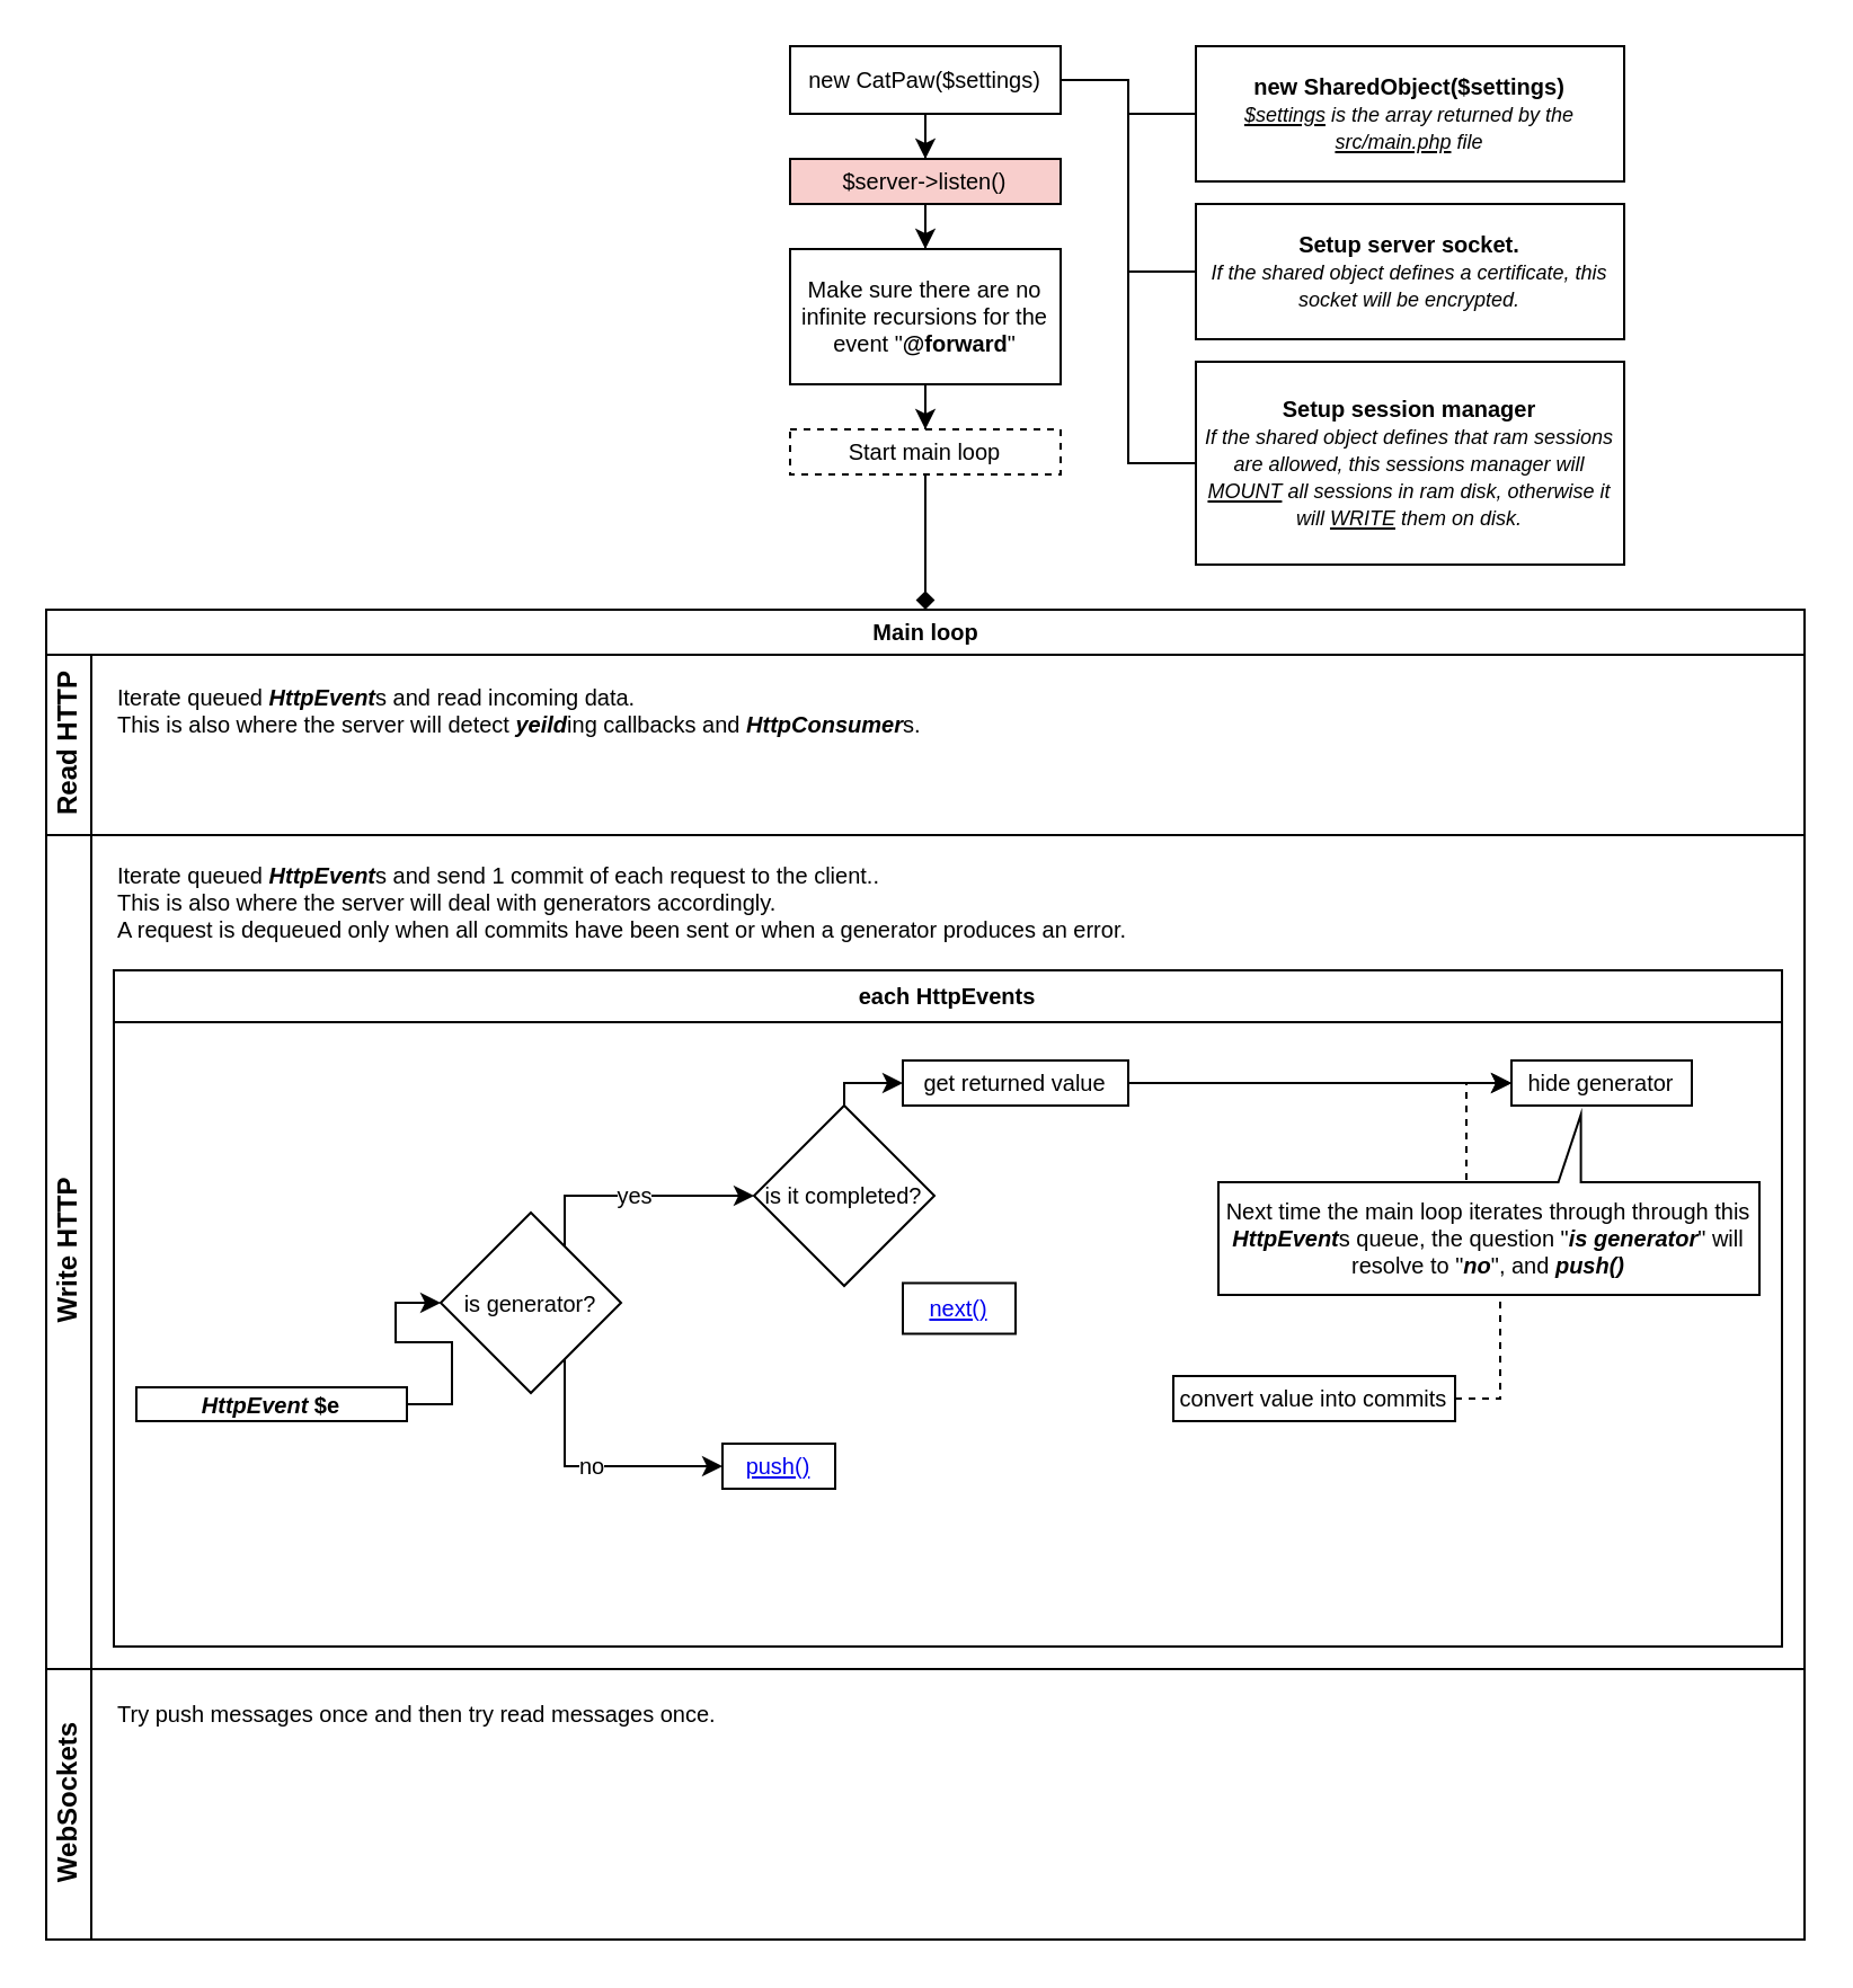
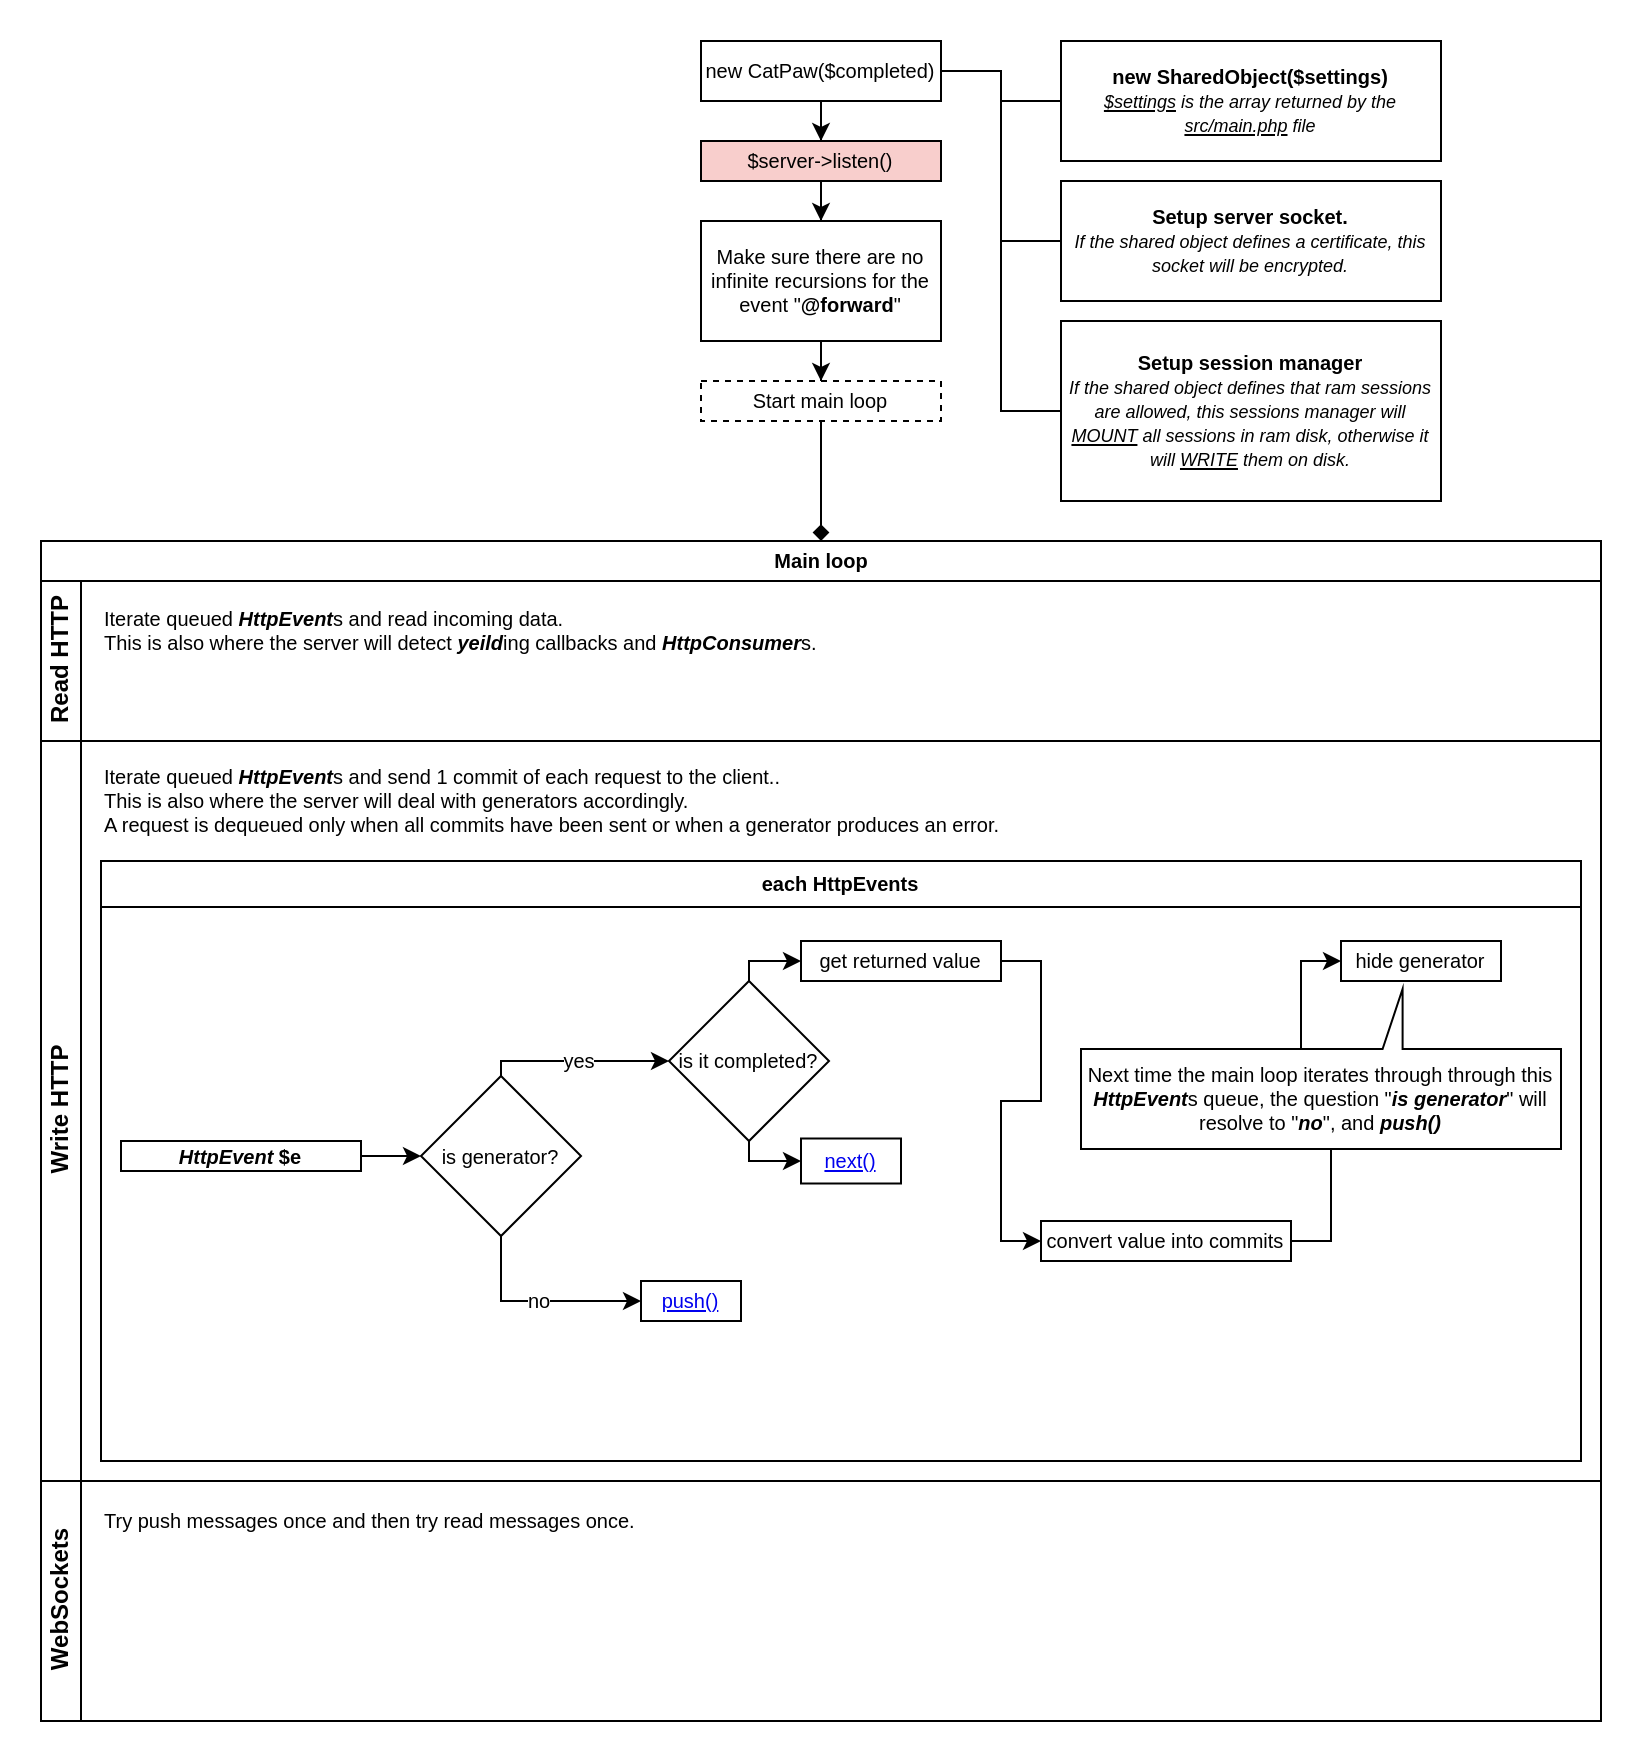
  <mxCell id="0" />
  <mxCell id="1" parent="0" />
  <mxCell id="2" style="edgeStyle=orthogonalEdgeStyle;rounded=0;orthogonalLoop=1;jettySize=auto;html=1;" edge="1" parent="1" source="5" target="8"><mxGeometry relative="1" as="geometry"><mxPoint x="414" y="120" as="targetPoint" /></mxGeometry></mxCell>
  <mxCell id="3" style="edgeStyle=orthogonalEdgeStyle;rounded=0;orthogonalLoop=1;jettySize=auto;html=1;entryX=0;entryY=0.5;entryDx=0;entryDy=0;fontSize=10;endArrow=none;endFill=0;" edge="1" parent="1" source="5" target="10"><mxGeometry relative="1" as="geometry" /></mxCell>
  <mxCell id="4" style="edgeStyle=orthogonalEdgeStyle;rounded=0;orthogonalLoop=1;jettySize=auto;html=1;entryX=0;entryY=0.5;entryDx=0;entryDy=0;fontSize=10;endArrow=none;endFill=0;" edge="1" parent="1" source="5" target="11"><mxGeometry relative="1" as="geometry" /></mxCell>
- <mxCell id="5" value="new CatPaw($settings)" style="rounded=0;whiteSpace=wrap;html=1;fontSize=10;" vertex="1" parent="1"><mxGeometry x="350" y="20" width="120" height="30" as="geometry" /></mxCell>
+ <mxCell id="5" value="new CatPaw($completed)" style="rounded=0;whiteSpace=wrap;html=1;fontSize=10;" vertex="1" parent="1"><mxGeometry x="350" y="20" width="120" height="30" as="geometry" /></mxCell>
  <mxCell id="6" style="edgeStyle=orthogonalEdgeStyle;rounded=0;orthogonalLoop=1;jettySize=auto;html=1;exitX=1;exitY=0.5;exitDx=0;exitDy=0;endArrow=none;endFill=0;" edge="1" parent="1" source="5" target="9"><mxGeometry relative="1" as="geometry"><mxPoint x="560" y="150" as="targetPoint" /><mxPoint x="480" y="50" as="sourcePoint" /></mxGeometry></mxCell>
  <mxCell id="7" style="edgeStyle=orthogonalEdgeStyle;rounded=0;orthogonalLoop=1;jettySize=auto;html=1;entryX=0.5;entryY=0;entryDx=0;entryDy=0;endArrow=classic;endFill=1;strokeColor=#000000;fontSize=10;" edge="1" parent="1" source="8" target="13"><mxGeometry relative="1" as="geometry" /></mxCell>
  <mxCell id="8" value="&lt;font style=&quot;font-size: 10px&quot;&gt;$server-&amp;gt;listen()&lt;/font&gt;" style="rounded=0;whiteSpace=wrap;html=1;fillColor=#f8cecc;" vertex="1" parent="1"><mxGeometry x="350" y="70" width="120" height="20" as="geometry" /></mxCell>
  <mxCell id="9" value="&lt;b&gt;new SharedObject($settings)&lt;/b&gt;&lt;br&gt;&lt;i&gt;&lt;font style=&quot;font-size: 9px&quot;&gt;&lt;u&gt;$settings&lt;/u&gt; is the array returned by the &lt;u&gt;src/main.php&lt;/u&gt;&amp;nbsp;file&lt;/font&gt;&lt;/i&gt;" style="rounded=0;whiteSpace=wrap;html=1;fontSize=10;" vertex="1" parent="1"><mxGeometry x="530" y="20" width="190" height="60" as="geometry" /></mxCell>
  <mxCell id="10" value="&lt;b&gt;&lt;font style=&quot;font-size: 10px&quot;&gt;Setup session manager&lt;/font&gt;&lt;/b&gt;&lt;br&gt;&lt;font style=&quot;font-size: 9px&quot;&gt;&lt;i&gt;If the shared object defines that ram sessions are allowed, this sessions manager will &lt;u&gt;MOUNT&lt;/u&gt; all sessions in ram disk, otherwise it will &lt;u&gt;WRITE&lt;/u&gt;&amp;nbsp;them on disk.&lt;/i&gt;&lt;/font&gt;" style="rounded=0;whiteSpace=wrap;html=1;fontSize=10;" vertex="1" parent="1"><mxGeometry x="530" y="160" width="190" height="90" as="geometry" /></mxCell>
  <mxCell id="11" value="&lt;b&gt;Setup server socket.&lt;/b&gt;&lt;br&gt;&lt;font style=&quot;font-size: 9px&quot;&gt;&lt;i&gt;If the shared object defines a certificate, this socket will be encrypted.&lt;/i&gt;&lt;/font&gt;" style="rounded=0;whiteSpace=wrap;html=1;fontSize=10;" vertex="1" parent="1"><mxGeometry x="530" y="90" width="190" height="60" as="geometry" /></mxCell>
  <mxCell id="12" style="edgeStyle=orthogonalEdgeStyle;rounded=0;orthogonalLoop=1;jettySize=auto;html=1;entryX=0.5;entryY=0;entryDx=0;entryDy=0;endArrow=classic;endFill=1;strokeColor=#000000;fontSize=10;" edge="1" parent="1" source="13" target="15"><mxGeometry relative="1" as="geometry" /></mxCell>
  <mxCell id="13" value="Make sure there are no infinite recursions for the event &quot;&lt;b&gt;@forward&lt;/b&gt;&quot;" style="rounded=0;whiteSpace=wrap;html=1;fontSize=10;" vertex="1" parent="1"><mxGeometry x="350" y="110" width="120" height="60" as="geometry" /></mxCell>
  <mxCell id="14" style="edgeStyle=orthogonalEdgeStyle;rounded=0;orthogonalLoop=1;jettySize=auto;html=1;entryX=0.5;entryY=0;entryDx=0;entryDy=0;endArrow=diamond;endFill=1;strokeColor=#000000;fontSize=10;" edge="1" parent="1" source="15" target="16"><mxGeometry relative="1" as="geometry" /></mxCell>
  <mxCell id="15" value="Start main loop" style="rounded=0;whiteSpace=wrap;html=1;fontSize=10;dashed=1;" vertex="1" parent="1"><mxGeometry x="350" y="190" width="120" height="20" as="geometry" /></mxCell>
  <mxCell id="16" value="Main loop" style="swimlane;html=1;childLayout=stackLayout;resizeParent=1;resizeParentMax=0;horizontal=1;startSize=20;horizontalStack=0;fontSize=10;" vertex="1" parent="1"><mxGeometry x="20" y="270" width="780" height="590" as="geometry" /></mxCell>
  <mxCell id="17" value="Read HTTP" style="swimlane;html=1;startSize=20;horizontal=0;" vertex="1" parent="16"><mxGeometry y="20" width="780" height="80" as="geometry" /></mxCell>
  <mxCell id="18" value="Iterate queued &lt;b&gt;&lt;i&gt;HttpEvent&lt;/i&gt;&lt;/b&gt;s and read incoming data.&lt;br&gt;&lt;div&gt;This is also where the server will detect &lt;b&gt;&lt;i&gt;yeild&lt;/i&gt;&lt;/b&gt;ing callbacks and &lt;b&gt;&lt;i&gt;HttpConsumer&lt;/i&gt;&lt;/b&gt;s.&lt;/div&gt;" style="text;html=1;align=left;verticalAlign=middle;resizable=0;points=[];autosize=1;fontSize=10;" vertex="1" parent="17"><mxGeometry x="30" y="10" width="370" height="30" as="geometry" /></mxCell>
  <mxCell id="19" value="Write HTTP" style="swimlane;html=1;startSize=20;horizontal=0;" vertex="1" parent="16"><mxGeometry y="100" width="780" height="370" as="geometry" /></mxCell>
  <mxCell id="20" value="Iterate queued &lt;b&gt;&lt;i&gt;HttpEvent&lt;/i&gt;&lt;/b&gt;s and send 1 commit of each request to the client..&lt;br&gt;This is also where the server will deal with generators accordingly.&lt;br&gt;A request is dequeued only when all commits have been sent or when a generator produces an error." style="text;html=1;align=left;verticalAlign=middle;resizable=0;points=[];autosize=1;fontSize=10;" vertex="1" parent="19"><mxGeometry x="30" y="10" width="460" height="40" as="geometry" /></mxCell>
  <mxCell id="21" value="each HttpEvents" style="swimlane;fontSize=10;fontStyle=1" vertex="1" parent="19"><mxGeometry x="30" y="60" width="740" height="300" as="geometry" /></mxCell>
  <mxCell id="22" style="edgeStyle=orthogonalEdgeStyle;rounded=0;orthogonalLoop=1;jettySize=auto;html=1;endArrow=classic;endFill=1;strokeColor=#000000;fontSize=10;" edge="1" parent="21" source="23" target="26"><mxGeometry relative="1" as="geometry" /></mxCell>
- <mxCell id="23" value="&lt;b&gt;&lt;i&gt;HttpEvent&lt;/i&gt; $e&lt;/b&gt;" style="rounded=0;whiteSpace=wrap;html=1;fontSize=10;" vertex="1" parent="21"><mxGeometry x="10" y="185" width="120" height="15" as="geometry" /></mxCell>
+ <mxCell id="23" value="&lt;b&gt;&lt;i&gt;HttpEvent&lt;/i&gt; $e&lt;/b&gt;" style="rounded=0;whiteSpace=wrap;html=1;fontSize=10;" vertex="1" parent="21"><mxGeometry x="10" y="140" width="120" height="15" as="geometry" /></mxCell>
  <mxCell id="24" value="yes" style="edgeStyle=orthogonalEdgeStyle;rounded=0;orthogonalLoop=1;jettySize=auto;html=1;entryX=0;entryY=0.5;entryDx=0;entryDy=0;endArrow=classic;endFill=1;fontSize=10;" edge="1" parent="21" source="26" target="29"><mxGeometry relative="1" as="geometry"><Array as="points"><mxPoint x="200" y="100" /></Array></mxGeometry></mxCell>
  <mxCell id="25" value="no" style="edgeStyle=orthogonalEdgeStyle;rounded=0;orthogonalLoop=1;jettySize=auto;html=1;entryX=0;entryY=0.5;entryDx=0;entryDy=0;endArrow=classic;endFill=1;strokeColor=#000000;fontSize=10;" edge="1" parent="21" source="26" target="37"><mxGeometry relative="1" as="geometry"><Array as="points"><mxPoint x="200" y="220" /></Array></mxGeometry></mxCell>
- <mxCell id="26" value="is generator?" style="rhombus;whiteSpace=wrap;html=1;fontSize=10;" vertex="1" parent="21"><mxGeometry x="145" y="107.5" width="80" height="80" as="geometry" /></mxCell>
+ <mxCell id="26" value="is generator?" style="rhombus;whiteSpace=wrap;html=1;fontSize=10;" vertex="1" parent="21"><mxGeometry x="160" y="107.5" width="80" height="80" as="geometry" /></mxCell>
+ <mxCell id="27" style="edgeStyle=orthogonalEdgeStyle;rounded=0;orthogonalLoop=1;jettySize=auto;html=1;entryX=0;entryY=0.5;entryDx=0;entryDy=0;endArrow=classic;endFill=1;strokeColor=#000000;fontSize=10;" edge="1" parent="21" source="29" target="30"><mxGeometry relative="1" as="geometry"><Array as="points"><mxPoint x="324" y="150" /></Array></mxGeometry></mxCell>
  <mxCell id="28" style="edgeStyle=orthogonalEdgeStyle;rounded=0;orthogonalLoop=1;jettySize=auto;html=1;endArrow=classic;endFill=1;strokeColor=#000000;fontSize=10;" edge="1" parent="21" source="29" target="32"><mxGeometry relative="1" as="geometry"><Array as="points"><mxPoint x="324" y="50" /></Array></mxGeometry></mxCell>
  <mxCell id="29" value="is it completed?" style="rhombus;whiteSpace=wrap;html=1;fontSize=10;" vertex="1" parent="21"><mxGeometry x="284" y="60" width="80" height="80" as="geometry" /></mxCell>
  <mxCell id="30" value="&lt;a href=&quot;https://www.php.net/manual/en/generator.next.php&quot;&gt;next()&lt;/a&gt;" style="rounded=0;whiteSpace=wrap;html=1;fontSize=10;" vertex="1" parent="21"><mxGeometry x="350" y="138.75" width="50" height="22.5" as="geometry" /></mxCell>
- <mxCell id="31" style="edgeStyle=orthogonalEdgeStyle;rounded=0;orthogonalLoop=1;jettySize=auto;html=1;endArrow=classic;endFill=1;strokeColor=#000000;fontSize=10;" edge="1" parent="21" source="32" target="35"><mxGeometry relative="1" as="geometry" /></mxCell>
+ <mxCell id="31" style="edgeStyle=orthogonalEdgeStyle;rounded=0;orthogonalLoop=1;jettySize=auto;html=1;entryX=0;entryY=0.5;entryDx=0;entryDy=0;endArrow=classic;endFill=1;strokeColor=#000000;fontSize=10;" edge="1" parent="21" source="32" target="34"><mxGeometry relative="1" as="geometry" /></mxCell>
  <mxCell id="32" value="get returned value" style="rounded=0;whiteSpace=wrap;html=1;fontSize=10;" vertex="1" parent="21"><mxGeometry x="350" y="40" width="100" height="20" as="geometry" /></mxCell>
- <mxCell id="33" style="edgeStyle=orthogonalEdgeStyle;rounded=0;orthogonalLoop=1;jettySize=auto;html=1;entryX=0;entryY=0.5;entryDx=0;entryDy=0;endArrow=classic;endFill=1;strokeColor=#000000;fontSize=10;dashed=1;" edge="1" parent="21" source="34" target="35"><mxGeometry relative="1" as="geometry" /></mxCell>
+ <mxCell id="33" style="edgeStyle=orthogonalEdgeStyle;rounded=0;orthogonalLoop=1;jettySize=auto;html=1;entryX=0;entryY=0.5;entryDx=0;entryDy=0;endArrow=classic;endFill=1;strokeColor=#000000;fontSize=10;" edge="1" parent="21" source="34" target="35"><mxGeometry relative="1" as="geometry" /></mxCell>
  <mxCell id="34" value="convert value into commits" style="rounded=0;whiteSpace=wrap;html=1;fontSize=10;" vertex="1" parent="21"><mxGeometry x="470" y="180" width="125" height="20" as="geometry" /></mxCell>
  <mxCell id="35" value="hide generator" style="rounded=0;whiteSpace=wrap;html=1;fontSize=10;" vertex="1" parent="21"><mxGeometry x="620" y="40" width="80" height="20" as="geometry" /></mxCell>
  <mxCell id="36" value="Next time the main loop iterates through through this &lt;b&gt;&lt;i&gt;HttpEvent&lt;/i&gt;&lt;/b&gt;s queue, the question &quot;&lt;b&gt;&lt;i&gt;is generator&lt;/i&gt;&lt;/b&gt;&quot; will resolve to &quot;&lt;b&gt;&lt;i&gt;no&lt;/i&gt;&lt;/b&gt;&quot;, and &lt;b&gt;&lt;i&gt;push()&lt;/i&gt;&lt;/b&gt;" style="shape=callout;whiteSpace=wrap;html=1;perimeter=calloutPerimeter;fontSize=10;position2=0.33;direction=west;size=30;position=0.33;base=10;" vertex="1" parent="21"><mxGeometry x="490" y="64" width="240" height="80" as="geometry" /></mxCell>
  <mxCell id="37" value="&lt;a href=&quot;https://github.com/tncrazvan/catpaw/blob/7022b50436b54305c243930c37cd306be043c111/src/com/github/tncrazvan/catpaw/http/HttpEventManager.php#L265&quot;&gt;push()&lt;/a&gt;" style="rounded=0;whiteSpace=wrap;html=1;fontSize=10;" vertex="1" parent="21"><mxGeometry x="270" y="210" width="50" height="20" as="geometry" /></mxCell>
  <mxCell id="38" value="WebSockets" style="swimlane;html=1;startSize=20;horizontal=0;" vertex="1" parent="16"><mxGeometry y="470" width="780" height="120" as="geometry" /></mxCell>
  <mxCell id="39" value="Try push messages once and then try read messages once." style="text;html=1;align=left;verticalAlign=middle;resizable=0;points=[];autosize=1;fontSize=10;" vertex="1" parent="38"><mxGeometry x="30" y="10" width="280" height="20" as="geometry" /></mxCell>
